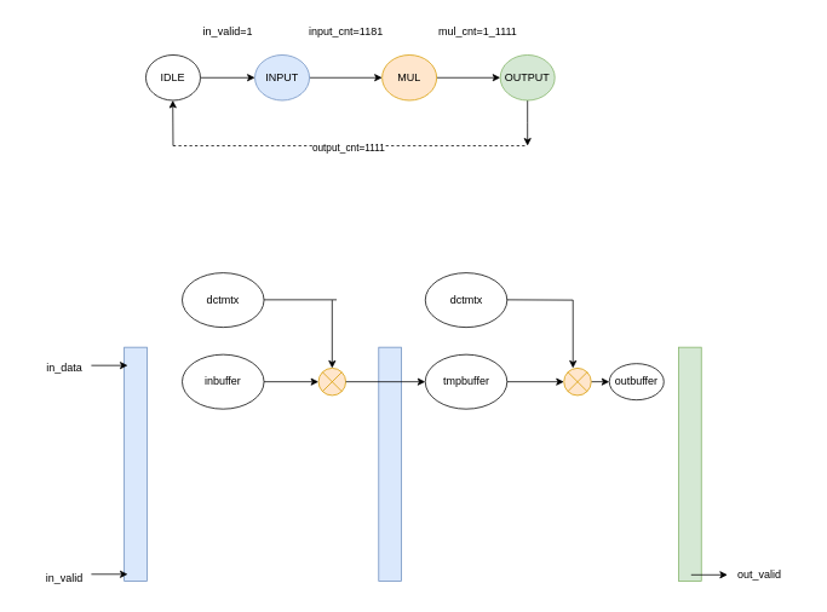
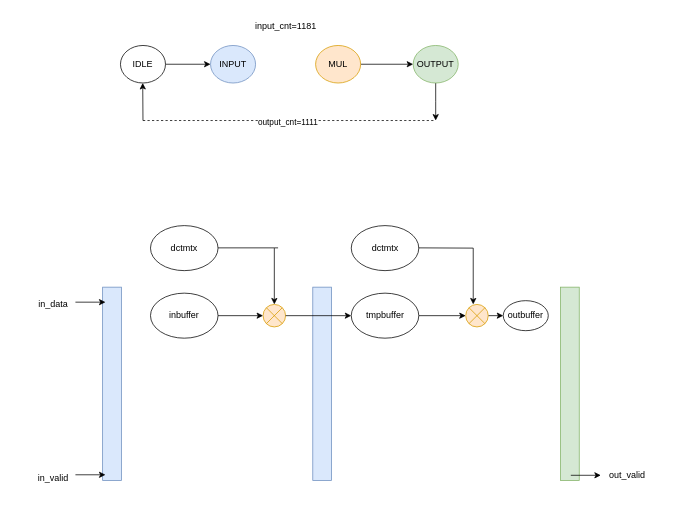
  <mxCell id="0" />
  <mxCell id="1" parent="0" />
  <mxCell id="2" value="" style="edgeStyle=orthogonalEdgeStyle;rounded=0;orthogonalLoop=1;jettySize=auto;html=1;labelBackgroundColor=none;fontColor=default;" edge="1" parent="1" source="3" target="5"><mxGeometry relative="1" as="geometry" /></mxCell>
  <mxCell id="3" value="IDLE" style="ellipse;whiteSpace=wrap;html=1;labelBackgroundColor=none;" vertex="1" parent="1"><mxGeometry x="160" y="60" width="60" height="50" as="geometry" /></mxCell>
- <mxCell id="4" value="" style="edgeStyle=orthogonalEdgeStyle;rounded=0;orthogonalLoop=1;jettySize=auto;html=1;labelBackgroundColor=none;fontColor=default;" edge="1" parent="1" source="5" target="7"><mxGeometry relative="1" as="geometry" /></mxCell>
  <mxCell id="5" value="INPUT" style="ellipse;whiteSpace=wrap;html=1;labelBackgroundColor=none;fillColor=#dae8fc;strokeColor=#6c8ebf;" vertex="1" parent="1"><mxGeometry x="280" y="60" width="60" height="50" as="geometry" /></mxCell>
  <mxCell id="6" value="" style="edgeStyle=orthogonalEdgeStyle;rounded=0;orthogonalLoop=1;jettySize=auto;html=1;labelBackgroundColor=none;fontColor=default;" edge="1" parent="1" source="7" target="9"><mxGeometry relative="1" as="geometry" /></mxCell>
  <mxCell id="7" value="MUL" style="ellipse;whiteSpace=wrap;html=1;labelBackgroundColor=none;fillColor=#ffe6cc;strokeColor=#d79b00;" vertex="1" parent="1"><mxGeometry x="420" y="60" width="60" height="50" as="geometry" /></mxCell>
  <mxCell id="8" style="edgeStyle=orthogonalEdgeStyle;rounded=0;orthogonalLoop=1;jettySize=auto;html=1;exitX=0.5;exitY=1;exitDx=0;exitDy=0;" edge="1" parent="1" source="9"><mxGeometry relative="1" as="geometry"><mxPoint x="580" y="160" as="targetPoint" /></mxGeometry></mxCell>
  <mxCell id="9" value="OUTPUT" style="ellipse;whiteSpace=wrap;html=1;labelBackgroundColor=none;fillColor=#d5e8d4;strokeColor=#82b366;" vertex="1" parent="1"><mxGeometry x="550" y="60" width="60" height="50" as="geometry" /></mxCell>
  <mxCell id="10" value="input_cnt=1181" style="text;html=1;align=center;verticalAlign=middle;resizable=0;points=[];autosize=1;strokeColor=none;fillColor=none;labelBackgroundColor=none;" vertex="1" parent="1"><mxGeometry x="330" y="20" width="100" height="30" as="geometry" /></mxCell>
- <mxCell id="11" value="in_valid=1" style="text;html=1;align=center;verticalAlign=middle;resizable=0;points=[];autosize=1;strokeColor=none;fillColor=none;labelBackgroundColor=none;" vertex="1" parent="1"><mxGeometry x="210" y="20" width="80" height="30" as="geometry" /></mxCell>
- <mxCell id="12" value="mul_cnt=1_1111" style="text;html=1;align=center;verticalAlign=middle;resizable=0;points=[];autosize=1;strokeColor=none;fillColor=none;" vertex="1" parent="1"><mxGeometry x="470" y="20" width="110" height="30" as="geometry" /></mxCell>
  <mxCell id="13" value="" style="edgeStyle=none;orthogonalLoop=1;jettySize=auto;html=1;rounded=0;" edge="1" parent="1"><mxGeometry width="100" relative="1" as="geometry"><mxPoint x="190" y="160" as="sourcePoint" /><mxPoint x="189.66" y="110" as="targetPoint" /><Array as="points" /></mxGeometry></mxCell>
  <mxCell id="14" value="" style="endArrow=none;dashed=1;html=1;rounded=0;" edge="1" parent="1"><mxGeometry width="50" height="50" relative="1" as="geometry"><mxPoint x="190" y="160" as="sourcePoint" /><mxPoint x="580" y="160" as="targetPoint" /><Array as="points"><mxPoint x="400" y="160" /></Array></mxGeometry></mxCell>
  <mxCell id="15" value="output_cnt=1111" style="edgeLabel;html=1;align=center;verticalAlign=middle;resizable=0;points=[];" vertex="1" connectable="0" parent="14"><mxGeometry x="-0.013" y="-1" relative="1" as="geometry"><mxPoint as="offset" /></mxGeometry></mxCell>
  <mxCell id="16" value="" style="rounded=0;whiteSpace=wrap;html=1;rotation=90;fillColor=#dae8fc;strokeColor=#6c8ebf;" vertex="1" parent="1"><mxGeometry x="20" y="498.25" width="257.5" height="25" as="geometry" /></mxCell>
  <mxCell id="17" value="" style="edgeStyle=none;orthogonalLoop=1;jettySize=auto;html=1;rounded=0;" edge="1" parent="1"><mxGeometry width="100" relative="1" as="geometry"><mxPoint x="100" y="402" as="sourcePoint" /><mxPoint x="140" y="402" as="targetPoint" /><Array as="points" /></mxGeometry></mxCell>
  <mxCell id="18" value="in_data" style="text;html=1;align=center;verticalAlign=middle;resizable=0;points=[];autosize=1;strokeColor=none;fillColor=none;" vertex="1" parent="1"><mxGeometry x="40" y="390" width="60" height="30" as="geometry" /></mxCell>
  <mxCell id="19" value="" style="edgeStyle=none;orthogonalLoop=1;jettySize=auto;html=1;rounded=0;" edge="1" parent="1"><mxGeometry width="100" relative="1" as="geometry"><mxPoint x="100" y="632" as="sourcePoint" /><mxPoint x="140" y="632" as="targetPoint" /><Array as="points" /></mxGeometry></mxCell>
  <mxCell id="20" value="in_valid" style="text;html=1;align=center;verticalAlign=middle;resizable=0;points=[];autosize=1;strokeColor=none;fillColor=none;" vertex="1" parent="1"><mxGeometry x="40" y="622" width="60" height="30" as="geometry" /></mxCell>
  <mxCell id="21" value="inbuffer" style="ellipse;whiteSpace=wrap;html=1;" vertex="1" parent="1"><mxGeometry x="200" y="390" width="90" height="60" as="geometry" /></mxCell>
  <mxCell id="22" value="dctmtx" style="ellipse;whiteSpace=wrap;html=1;" vertex="1" parent="1"><mxGeometry x="200" y="300" width="90" height="60" as="geometry" /></mxCell>
  <mxCell id="23" value="" style="shape=sumEllipse;perimeter=ellipsePerimeter;whiteSpace=wrap;html=1;backgroundOutline=1;fillColor=#ffe6cc;strokeColor=#d79b00;" vertex="1" parent="1"><mxGeometry x="350" y="405" width="30" height="30" as="geometry" /></mxCell>
  <mxCell id="24" value="" style="edgeStyle=none;orthogonalLoop=1;jettySize=auto;html=1;rounded=0;" edge="1" parent="1"><mxGeometry width="100" relative="1" as="geometry"><mxPoint x="290" y="420" as="sourcePoint" /><mxPoint x="350" y="420" as="targetPoint" /><Array as="points" /></mxGeometry></mxCell>
  <mxCell id="25" value="" style="edgeStyle=none;orthogonalLoop=1;jettySize=auto;html=1;rounded=0;entryX=0.5;entryY=0;entryDx=0;entryDy=0;" edge="1" parent="1" target="23"><mxGeometry width="100" relative="1" as="geometry"><mxPoint x="365" y="330" as="sourcePoint" /><mxPoint x="364.66" y="380" as="targetPoint" /><Array as="points" /></mxGeometry></mxCell>
  <mxCell id="26" value="" style="endArrow=none;html=1;rounded=0;" edge="1" parent="1"><mxGeometry width="50" height="50" relative="1" as="geometry"><mxPoint x="290" y="329.66" as="sourcePoint" /><mxPoint x="370" y="329.66" as="targetPoint" /></mxGeometry></mxCell>
  <mxCell id="27" value="" style="rounded=0;whiteSpace=wrap;html=1;rotation=90;fillColor=#dae8fc;strokeColor=#6c8ebf;" vertex="1" parent="1"><mxGeometry x="300" y="498.25" width="257.5" height="25" as="geometry" /></mxCell>
  <mxCell id="28" value="" style="edgeStyle=none;orthogonalLoop=1;jettySize=auto;html=1;rounded=0;entryX=0;entryY=0.5;entryDx=0;entryDy=0;" edge="1" parent="1" target="30"><mxGeometry width="100" relative="1" as="geometry"><mxPoint x="380" y="420" as="sourcePoint" /><mxPoint x="420" y="420.34" as="targetPoint" /><Array as="points" /></mxGeometry></mxCell>
  <mxCell id="29" style="edgeStyle=orthogonalEdgeStyle;rounded=0;orthogonalLoop=1;jettySize=auto;html=1;entryX=0;entryY=0.5;entryDx=0;entryDy=0;" edge="1" parent="1" source="30" target="34"><mxGeometry relative="1" as="geometry" /></mxCell>
  <mxCell id="30" value="tmpbuffer" style="ellipse;whiteSpace=wrap;html=1;" vertex="1" parent="1"><mxGeometry x="467.5" y="390" width="90" height="60" as="geometry" /></mxCell>
  <mxCell id="31" value="dctmtx" style="ellipse;whiteSpace=wrap;html=1;" vertex="1" parent="1"><mxGeometry x="467.5" y="300" width="90" height="60" as="geometry" /></mxCell>
  <mxCell id="32" value="" style="endArrow=none;html=1;rounded=0;" edge="1" parent="1"><mxGeometry width="50" height="50" relative="1" as="geometry"><mxPoint x="557.5" y="329.66" as="sourcePoint" /><mxPoint x="630" y="330" as="targetPoint" /></mxGeometry></mxCell>
  <mxCell id="33" style="edgeStyle=orthogonalEdgeStyle;rounded=0;orthogonalLoop=1;jettySize=auto;html=1;exitX=1;exitY=0.5;exitDx=0;exitDy=0;" edge="1" parent="1" source="34"><mxGeometry relative="1" as="geometry"><mxPoint x="670" y="419.966" as="targetPoint" /></mxGeometry></mxCell>
  <mxCell id="34" value="" style="shape=sumEllipse;perimeter=ellipsePerimeter;whiteSpace=wrap;html=1;backgroundOutline=1;fillColor=#ffe6cc;strokeColor=#d79b00;" vertex="1" parent="1"><mxGeometry x="620" y="405" width="30" height="30" as="geometry" /></mxCell>
  <mxCell id="35" value="" style="edgeStyle=none;orthogonalLoop=1;jettySize=auto;html=1;rounded=0;entryX=0.5;entryY=0;entryDx=0;entryDy=0;" edge="1" parent="1"><mxGeometry width="100" relative="1" as="geometry"><mxPoint x="630" y="330" as="sourcePoint" /><mxPoint x="630" y="405" as="targetPoint" /><Array as="points" /></mxGeometry></mxCell>
  <mxCell id="36" value="" style="rounded=0;whiteSpace=wrap;html=1;rotation=90;fillColor=#d5e8d4;strokeColor=#82b366;" vertex="1" parent="1"><mxGeometry x="630" y="498.25" width="257.5" height="25" as="geometry" /></mxCell>
  <mxCell id="37" value="out_valid" style="text;html=1;align=center;verticalAlign=middle;resizable=0;points=[];autosize=1;strokeColor=none;fillColor=none;" vertex="1" parent="1"><mxGeometry x="800" y="618" width="70" height="30" as="geometry" /></mxCell>
  <mxCell id="38" value="outbuffer" style="ellipse;whiteSpace=wrap;html=1;" vertex="1" parent="1"><mxGeometry x="670" y="400" width="60" height="40" as="geometry" /></mxCell>
  <mxCell id="39" value="" style="edgeStyle=none;orthogonalLoop=1;jettySize=auto;html=1;rounded=0;" edge="1" parent="1"><mxGeometry width="100" relative="1" as="geometry"><mxPoint x="760" y="632.66" as="sourcePoint" /><mxPoint x="800" y="632.66" as="targetPoint" /><Array as="points" /></mxGeometry></mxCell>
